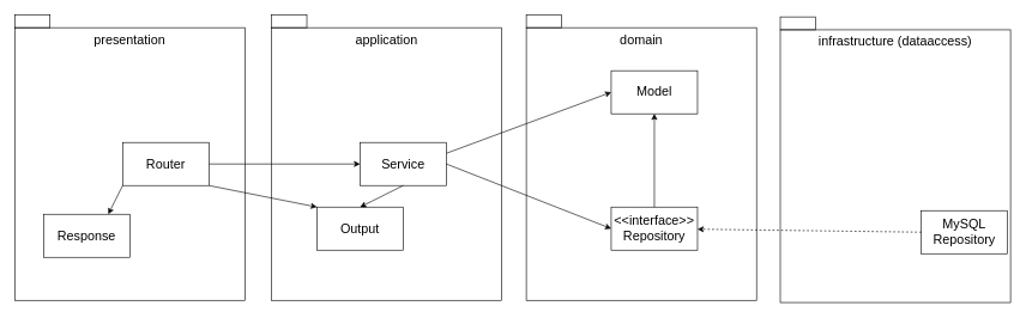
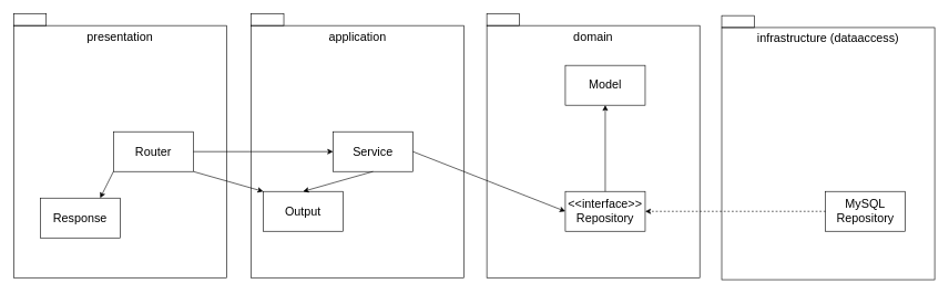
  <mxCell id="0" />
  <mxCell id="1" parent="0" />
  <mxCell id="2" value="infrastructure (dataaccess)" style="rounded=0;whiteSpace=wrap;html=1;fillColor=none;verticalAlign=top;fontSize=18;" vertex="1" parent="1"><mxGeometry x="1084" y="41" width="320" height="380" as="geometry" /></mxCell>
  <mxCell id="3" value="domain" style="rounded=0;whiteSpace=wrap;html=1;fillColor=none;verticalAlign=top;fontSize=18;" vertex="1" parent="1"><mxGeometry x="731" y="38" width="320" height="380" as="geometry" /></mxCell>
  <mxCell id="4" value="presentation" style="rounded=0;whiteSpace=wrap;html=1;fillColor=none;verticalAlign=top;fontSize=18;" vertex="1" parent="1"><mxGeometry x="20" y="38" width="320" height="380" as="geometry" /></mxCell>
  <mxCell id="5" value="Router" style="rounded=0;whiteSpace=wrap;html=1;fillColor=none;fontSize=18;" vertex="1" parent="1"><mxGeometry x="170" y="198" width="120" height="60" as="geometry" /></mxCell>
  <mxCell id="6" value="Response" style="rounded=0;whiteSpace=wrap;html=1;fillColor=none;fontSize=18;" vertex="1" parent="1"><mxGeometry x="60" y="298" width="120" height="60" as="geometry" /></mxCell>
  <mxCell id="7" value="application" style="rounded=0;whiteSpace=wrap;html=1;fillColor=none;verticalAlign=top;fontSize=18;" vertex="1" parent="1"><mxGeometry x="377" y="38" width="320" height="380" as="geometry" /></mxCell>
  <mxCell id="8" value="Service" style="rounded=0;whiteSpace=wrap;html=1;fillColor=none;fontSize=18;" vertex="1" parent="1"><mxGeometry x="500" y="198" width="120" height="60" as="geometry" /></mxCell>
- <mxCell id="9" value="Output" style="rounded=0;whiteSpace=wrap;html=1;fillColor=none;fontSize=18;" vertex="1" parent="1"><mxGeometry x="440" y="288" width="120" height="60" as="geometry" /></mxCell>
+ <mxCell id="9" value="Output" style="rounded=0;whiteSpace=wrap;html=1;fillColor=none;fontSize=18;" vertex="1" parent="1"><mxGeometry x="395" y="288" width="120" height="60" as="geometry" /></mxCell>
  <mxCell id="10" style="edgeStyle=none;html=1;exitX=0;exitY=0.5;exitDx=0;exitDy=0;dashed=1;" edge="1" parent="1" source="11" target="25"><mxGeometry relative="1" as="geometry" /></mxCell>
- <mxCell id="11" value="MySQL&lt;br&gt;Repository" style="rounded=0;whiteSpace=wrap;html=1;fillColor=none;fontSize=18;" vertex="1" parent="1"><mxGeometry x="1280" y="293" width="120" height="60" as="geometry" /></mxCell>
+ <mxCell id="11" value="MySQL&lt;br&gt;Repository" style="rounded=0;whiteSpace=wrap;html=1;fillColor=none;fontSize=18;" vertex="1" parent="1"><mxGeometry x="1240" y="288" width="120" height="60" as="geometry" /></mxCell>
  <mxCell id="12" value="" style="endArrow=classic;html=1;entryX=0.75;entryY=0;entryDx=0;entryDy=0;exitX=0;exitY=1;exitDx=0;exitDy=0;fontSize=18;" edge="1" parent="1" source="5" target="6"><mxGeometry width="50" height="50" relative="1" as="geometry"><mxPoint x="270" y="-12" as="sourcePoint" /><mxPoint x="150" y="188" as="targetPoint" /></mxGeometry></mxCell>
  <mxCell id="13" value="" style="endArrow=classic;html=1;entryX=0;entryY=0.5;entryDx=0;entryDy=0;exitX=1;exitY=0.5;exitDx=0;exitDy=0;fontSize=18;" edge="1" parent="1" source="5" target="8"><mxGeometry width="50" height="50" relative="1" as="geometry"><mxPoint x="180" y="268" as="sourcePoint" /><mxPoint x="160" y="308" as="targetPoint" /></mxGeometry></mxCell>
  <mxCell id="14" value="" style="endArrow=classic;html=1;entryX=0.5;entryY=0;entryDx=0;entryDy=0;exitX=0.5;exitY=1;exitDx=0;exitDy=0;fontSize=18;" edge="1" parent="1" source="8" target="9"><mxGeometry width="50" height="50" relative="1" as="geometry"><mxPoint x="300" y="238" as="sourcePoint" /><mxPoint x="487" y="238" as="targetPoint" /></mxGeometry></mxCell>
  <mxCell id="15" value="" style="endArrow=classic;html=1;exitX=1;exitY=1;exitDx=0;exitDy=0;entryX=0;entryY=0;entryDx=0;entryDy=0;fontSize=18;" edge="1" parent="1" source="5" target="9"><mxGeometry width="50" height="50" relative="1" as="geometry"><mxPoint x="300" y="238" as="sourcePoint" /><mxPoint x="420" y="478" as="targetPoint" /></mxGeometry></mxCell>
  <mxCell id="16" value="" style="endArrow=classic;html=1;exitX=1;exitY=0.5;exitDx=0;exitDy=0;fontSize=18;entryX=0;entryY=0.5;entryDx=0;entryDy=0;" edge="1" parent="1" source="8" target="25"><mxGeometry width="50" height="50" relative="1" as="geometry"><mxPoint x="480" y="108" as="sourcePoint" /><mxPoint x="690" y="108" as="targetPoint" /></mxGeometry></mxCell>
  <mxCell id="17" value="" style="rounded=0;whiteSpace=wrap;html=1;fontSize=18;fillColor=none;" vertex="1" parent="1"><mxGeometry x="20" y="20" width="49" height="18" as="geometry" /></mxCell>
  <mxCell id="18" value="" style="rounded=0;whiteSpace=wrap;html=1;fontSize=18;fillColor=none;" vertex="1" parent="1"><mxGeometry x="377" y="20" width="49" height="18" as="geometry" /></mxCell>
  <mxCell id="19" value="" style="rounded=0;whiteSpace=wrap;html=1;fontSize=18;fillColor=none;" vertex="1" parent="1"><mxGeometry x="1084" y="23" width="49" height="18" as="geometry" /></mxCell>
  <mxCell id="20" value="Model" style="rounded=0;whiteSpace=wrap;html=1;fillColor=none;fontSize=18;" vertex="1" parent="1"><mxGeometry x="849" y="98" width="120" height="60" as="geometry" /></mxCell>
  <mxCell id="21" value="" style="rounded=0;whiteSpace=wrap;html=1;fontSize=18;fillColor=none;" vertex="1" parent="1"><mxGeometry x="731" y="20" width="49" height="18" as="geometry" /></mxCell>
- <mxCell id="22" value="" style="endArrow=classic;html=1;exitX=1;exitY=0.25;exitDx=0;exitDy=0;fontSize=18;entryX=0;entryY=0.5;entryDx=0;entryDy=0;" edge="1" parent="1" source="8" target="20"><mxGeometry width="50" height="50" relative="1" as="geometry"><mxPoint x="630" y="238" as="sourcePoint" /><mxPoint x="1262" y="246.22" as="targetPoint" /></mxGeometry></mxCell>
  <mxCell id="23" style="edgeStyle=none;html=1;exitX=0.5;exitY=0;exitDx=0;exitDy=0;entryX=0.5;entryY=1;entryDx=0;entryDy=0;" edge="1" parent="1" target="20"><mxGeometry relative="1" as="geometry" /></mxCell>
  <mxCell id="24" style="edgeStyle=none;html=1;exitX=0.5;exitY=0;exitDx=0;exitDy=0;entryX=0.5;entryY=1;entryDx=0;entryDy=0;" edge="1" parent="1" source="25" target="20"><mxGeometry relative="1" as="geometry" /></mxCell>
  <mxCell id="25" value="&amp;lt;&amp;lt;interface&amp;gt;&amp;gt;&lt;br&gt;Repository" style="rounded=0;whiteSpace=wrap;html=1;fillColor=none;fontSize=18;" vertex="1" parent="1"><mxGeometry x="849" y="288" width="120" height="60" as="geometry" /></mxCell>
